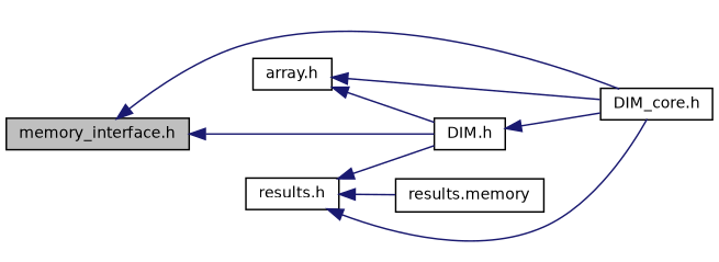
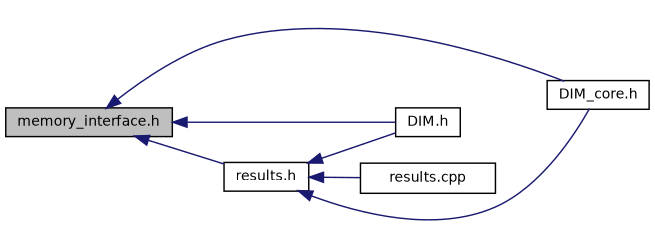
  digraph {
    rankdir=LR
    node [color=black fillcolor=white fontname=Helvetica fontsize=10 shape=record style=filled]
    edge [color=midnightblue dir=back fontname=Helvetica fontsize=10 labelfontname=Helvetica labelfontsize=10 style=solid]
    n1 [fillcolor=grey75 fontcolor=black height=0.2 label="memory_interface.h" width=0.4]
    n2 [height=0.2 label="results.h" width=0.4]
    n3 [height=0.2 label="DIM.h" width=0.4]
    n4 [height=0.2 label="DIM_core.h" width=0.4]
-   n5 [height=0.2 label="results.memory" width=0.4]
-   n6 [height=0.2 label="array.h" width=0.4]
+   n5 [height=0.2 label="results.cpp" width=0.4]
+   n1 -> n2
    n1 -> n3
    n1 -> n4
    n2 -> n3
    n2 -> n4
    n2 -> n5
-   n3 -> n4
-   n6 -> n3
-   n6 -> n4
  }
